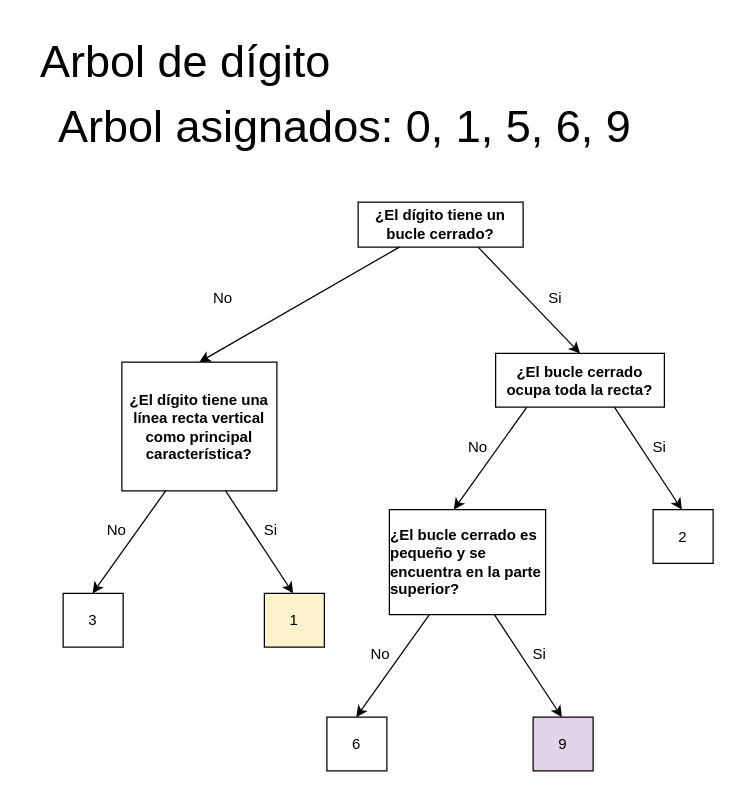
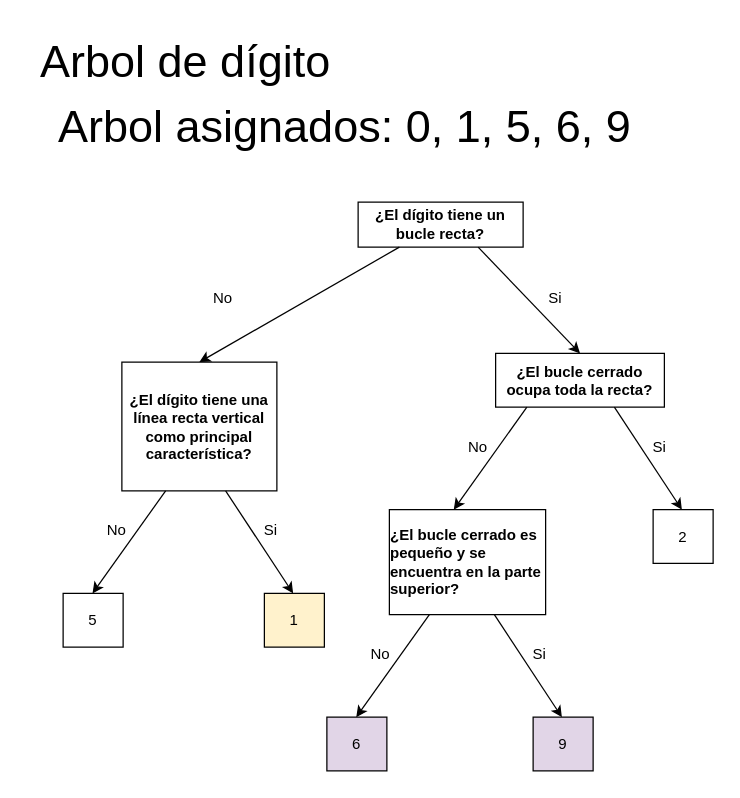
  <mxCell id="0" />
  <mxCell id="1" parent="0" />
- <mxCell id="2" value="&lt;strong&gt;¿El dígito tiene un&lt;/strong&gt;&lt;div&gt;&lt;strong&gt;bucle cerrado?&lt;/strong&gt;&lt;/div&gt;" style="rounded=0;whiteSpace=wrap;html=1;" vertex="1" parent="1"><mxGeometry x="286" y="161" width="132" height="36" as="geometry" /></mxCell>
+ <mxCell id="2" value="&lt;strong&gt;¿El dígito tiene un&lt;/strong&gt;&lt;div&gt;&lt;strong&gt;bucle recta?&lt;/strong&gt;&lt;/div&gt;" style="rounded=0;whiteSpace=wrap;html=1;" vertex="1" parent="1"><mxGeometry x="286" y="161" width="132" height="36" as="geometry" /></mxCell>
  <mxCell id="3" value="&lt;font style=&quot;font-size: 36px;&quot;&gt;Arbol asignados: 0, 1, 5, 6, 9&lt;/font&gt;" style="text;html=1;align=center;verticalAlign=middle;resizable=0;points=[];autosize=1;strokeColor=none;fillColor=none;" vertex="1" parent="1"><mxGeometry x="20" y="70" width="510" height="60" as="geometry" /></mxCell>
  <mxCell id="4" value="&lt;div style=&quot;text-align: center;&quot;&gt;&lt;span style=&quot;background-color: initial; font-size: 36px; text-wrap: nowrap;&quot;&gt;Arbol de dígito&lt;/span&gt;&lt;/div&gt;" style="text;whiteSpace=wrap;html=1;" vertex="1" parent="1"><mxGeometry x="30" y="20" width="520" height="70" as="geometry" /></mxCell>
  <mxCell id="5" value="&lt;p&gt;&lt;strong&gt;¿El dígito tiene una línea recta vertical como principal característica?&lt;/strong&gt;&lt;/p&gt;" style="rounded=0;whiteSpace=wrap;html=1;" vertex="1" parent="1"><mxGeometry x="97" y="289" width="124" height="103" as="geometry" /></mxCell>
  <mxCell id="6" value="" style="endArrow=classic;html=1;rounded=0;exitX=0.25;exitY=1;exitDx=0;exitDy=0;entryX=0.5;entryY=0;entryDx=0;entryDy=0;" edge="1" parent="1" source="2" target="5"><mxGeometry width="50" height="50" relative="1" as="geometry"><mxPoint x="247.952" y="197.012" as="sourcePoint" /><mxPoint x="192.166" y="280" as="targetPoint" /></mxGeometry></mxCell>
  <mxCell id="7" value="&lt;p&gt;&lt;strong style=&quot;background-color: initial;&quot;&gt;¿&lt;/strong&gt;&lt;strong style=&quot;background-color: initial;&quot;&gt;El bucle cerrado ocupa toda la recta?&lt;/strong&gt;&lt;br&gt;&lt;/p&gt;" style="rounded=0;whiteSpace=wrap;html=1;" vertex="1" parent="1"><mxGeometry x="396" y="282" width="135" height="43" as="geometry" /></mxCell>
- <mxCell id="8" value="3" style="rounded=0;whiteSpace=wrap;html=1;" vertex="1" parent="1"><mxGeometry x="50" y="474" width="48" height="43" as="geometry" /></mxCell>
+ <mxCell id="8" value="5" style="rounded=0;whiteSpace=wrap;html=1;" vertex="1" parent="1"><mxGeometry x="50" y="474" width="48" height="43" as="geometry" /></mxCell>
  <mxCell id="9" value="" style="endArrow=classic;html=1;rounded=0;exitX=0.25;exitY=1;exitDx=0;exitDy=0;entryX=0.5;entryY=0;entryDx=0;entryDy=0;" edge="1" parent="1"><mxGeometry width="50" height="50" relative="1" as="geometry"><mxPoint x="132" y="392" as="sourcePoint" /><mxPoint x="73.5" y="474" as="targetPoint" /></mxGeometry></mxCell>
  <mxCell id="10" value="Si" style="text;html=1;align=center;verticalAlign=middle;whiteSpace=wrap;rounded=0;" vertex="1" parent="1"><mxGeometry x="414" y="223" width="60" height="30" as="geometry" /></mxCell>
  <mxCell id="11" value="No" style="text;html=1;align=center;verticalAlign=middle;whiteSpace=wrap;rounded=0;" vertex="1" parent="1"><mxGeometry x="148" y="223" width="60" height="30" as="geometry" /></mxCell>
  <mxCell id="12" value="" style="endArrow=classic;html=1;rounded=0;shadow=0;exitX=0.75;exitY=1;exitDx=0;exitDy=0;entryX=0.5;entryY=0;entryDx=0;entryDy=0;" edge="1" parent="1"><mxGeometry width="50" height="50" relative="1" as="geometry"><mxPoint x="180" y="392" as="sourcePoint" /><mxPoint x="234" y="474" as="targetPoint" /></mxGeometry></mxCell>
  <mxCell id="13" value="No" style="text;html=1;align=center;verticalAlign=middle;whiteSpace=wrap;rounded=0;" vertex="1" parent="1"><mxGeometry x="63" y="409" width="60" height="30" as="geometry" /></mxCell>
  <mxCell id="14" value="1" style="rounded=0;whiteSpace=wrap;html=1;fillColor=#fff2cc;" vertex="1" parent="1"><mxGeometry x="211" y="474" width="48" height="43" as="geometry" /></mxCell>
  <mxCell id="15" value="Si" style="text;whiteSpace=wrap;html=1;" vertex="1" parent="1"><mxGeometry x="209" y="410" width="43" height="36" as="geometry" /></mxCell>
  <mxCell id="16" value="" style="endArrow=classic;html=1;rounded=0;exitX=0.25;exitY=1;exitDx=0;exitDy=0;entryX=0.5;entryY=0;entryDx=0;entryDy=0;" edge="1" parent="1"><mxGeometry width="50" height="50" relative="1" as="geometry"><mxPoint x="421" y="325" as="sourcePoint" /><mxPoint x="362.5" y="407" as="targetPoint" /></mxGeometry></mxCell>
  <mxCell id="17" value="No" style="text;html=1;align=center;verticalAlign=middle;whiteSpace=wrap;rounded=0;" vertex="1" parent="1"><mxGeometry x="352" y="342" width="60" height="30" as="geometry" /></mxCell>
  <mxCell id="18" value="&lt;p style=&quot;text-align: left;&quot;&gt;&lt;strong&gt;¿El bucle cerrado&lt;/strong&gt;&lt;strong style=&quot;background-color: initial;&quot;&gt;&amp;nbsp;es pequeño y&amp;nbsp;&lt;/strong&gt;&lt;strong style=&quot;background-color: initial;&quot;&gt;se encuentra en la&lt;/strong&gt;&lt;span style=&quot;background-color: initial; text-align: center;&quot;&gt;&lt;b&gt;&amp;nbsp;&lt;/b&gt;&lt;/span&gt;&lt;strong style=&quot;background-color: initial;&quot;&gt;parte superior?&lt;/strong&gt;&lt;/p&gt;" style="rounded=0;whiteSpace=wrap;html=1;" vertex="1" parent="1"><mxGeometry x="311" y="407" width="125" height="84" as="geometry" /></mxCell>
  <mxCell id="19" value="" style="endArrow=classic;html=1;rounded=0;shadow=0;exitX=0.75;exitY=1;exitDx=0;exitDy=0;entryX=0.5;entryY=0;entryDx=0;entryDy=0;" edge="1" parent="1"><mxGeometry width="50" height="50" relative="1" as="geometry"><mxPoint x="491" y="325" as="sourcePoint" /><mxPoint x="545" y="407" as="targetPoint" /></mxGeometry></mxCell>
  <mxCell id="20" value="2" style="rounded=0;whiteSpace=wrap;html=1;" vertex="1" parent="1"><mxGeometry x="522" y="407" width="48" height="43" as="geometry" /></mxCell>
  <mxCell id="21" value="Si" style="text;whiteSpace=wrap;html=1;" vertex="1" parent="1"><mxGeometry x="520" y="343" width="43" height="36" as="geometry" /></mxCell>
- <mxCell id="22" value="6" style="rounded=0;whiteSpace=wrap;html=1;" vertex="1" parent="1"><mxGeometry x="261" y="573" width="48" height="43" as="geometry" /></mxCell>
+ <mxCell id="22" value="6" style="rounded=0;whiteSpace=wrap;html=1;fillColor=#e1d5e7;" vertex="1" parent="1"><mxGeometry x="261" y="573" width="48" height="43" as="geometry" /></mxCell>
  <mxCell id="23" value="" style="endArrow=classic;html=1;rounded=0;exitX=0.25;exitY=1;exitDx=0;exitDy=0;entryX=0.5;entryY=0;entryDx=0;entryDy=0;" edge="1" parent="1"><mxGeometry width="50" height="50" relative="1" as="geometry"><mxPoint x="343" y="491" as="sourcePoint" /><mxPoint x="284.5" y="573" as="targetPoint" /></mxGeometry></mxCell>
  <mxCell id="24" value="No" style="text;html=1;align=center;verticalAlign=middle;whiteSpace=wrap;rounded=0;" vertex="1" parent="1"><mxGeometry x="274" y="508" width="60" height="30" as="geometry" /></mxCell>
  <mxCell id="25" value="" style="endArrow=classic;html=1;rounded=0;shadow=0;exitX=0.75;exitY=1;exitDx=0;exitDy=0;entryX=0.5;entryY=0;entryDx=0;entryDy=0;" edge="1" parent="1"><mxGeometry width="50" height="50" relative="1" as="geometry"><mxPoint x="395" y="491" as="sourcePoint" /><mxPoint x="449" y="573" as="targetPoint" /></mxGeometry></mxCell>
  <mxCell id="26" value="9" style="rounded=0;whiteSpace=wrap;html=1;fillColor=#e1d5e7;" vertex="1" parent="1"><mxGeometry x="426" y="573" width="48" height="43" as="geometry" /></mxCell>
  <mxCell id="27" value="Si" style="text;whiteSpace=wrap;html=1;" vertex="1" parent="1"><mxGeometry x="424" y="509" width="43" height="36" as="geometry" /></mxCell>
  <mxCell id="28" value="" style="endArrow=classic;html=1;rounded=0;shadow=0;exitX=0.75;exitY=1;exitDx=0;exitDy=0;entryX=0.5;entryY=0;entryDx=0;entryDy=0;" edge="1" parent="1" target="7"><mxGeometry width="50" height="50" relative="1" as="geometry"><mxPoint x="382" y="197" as="sourcePoint" /><mxPoint x="433.479" y="282" as="targetPoint" /></mxGeometry></mxCell>
